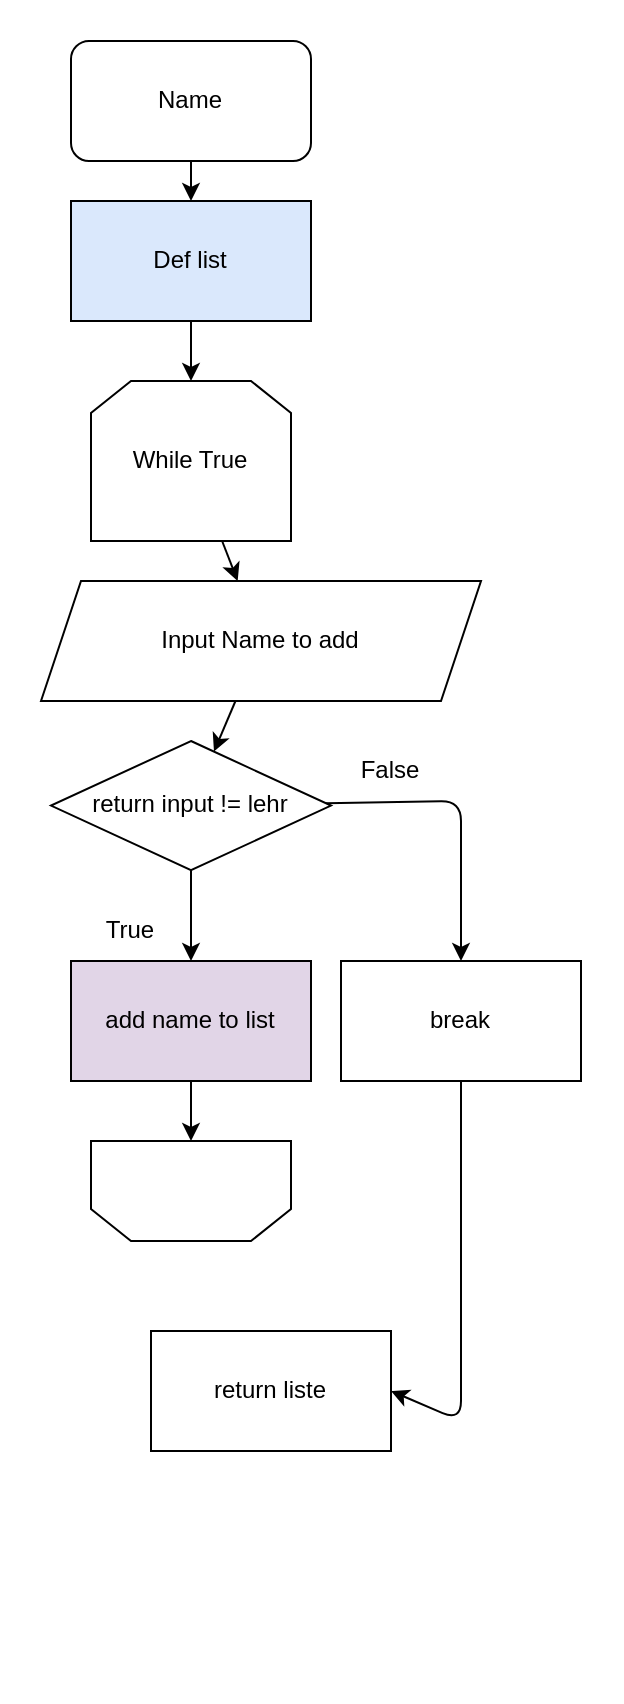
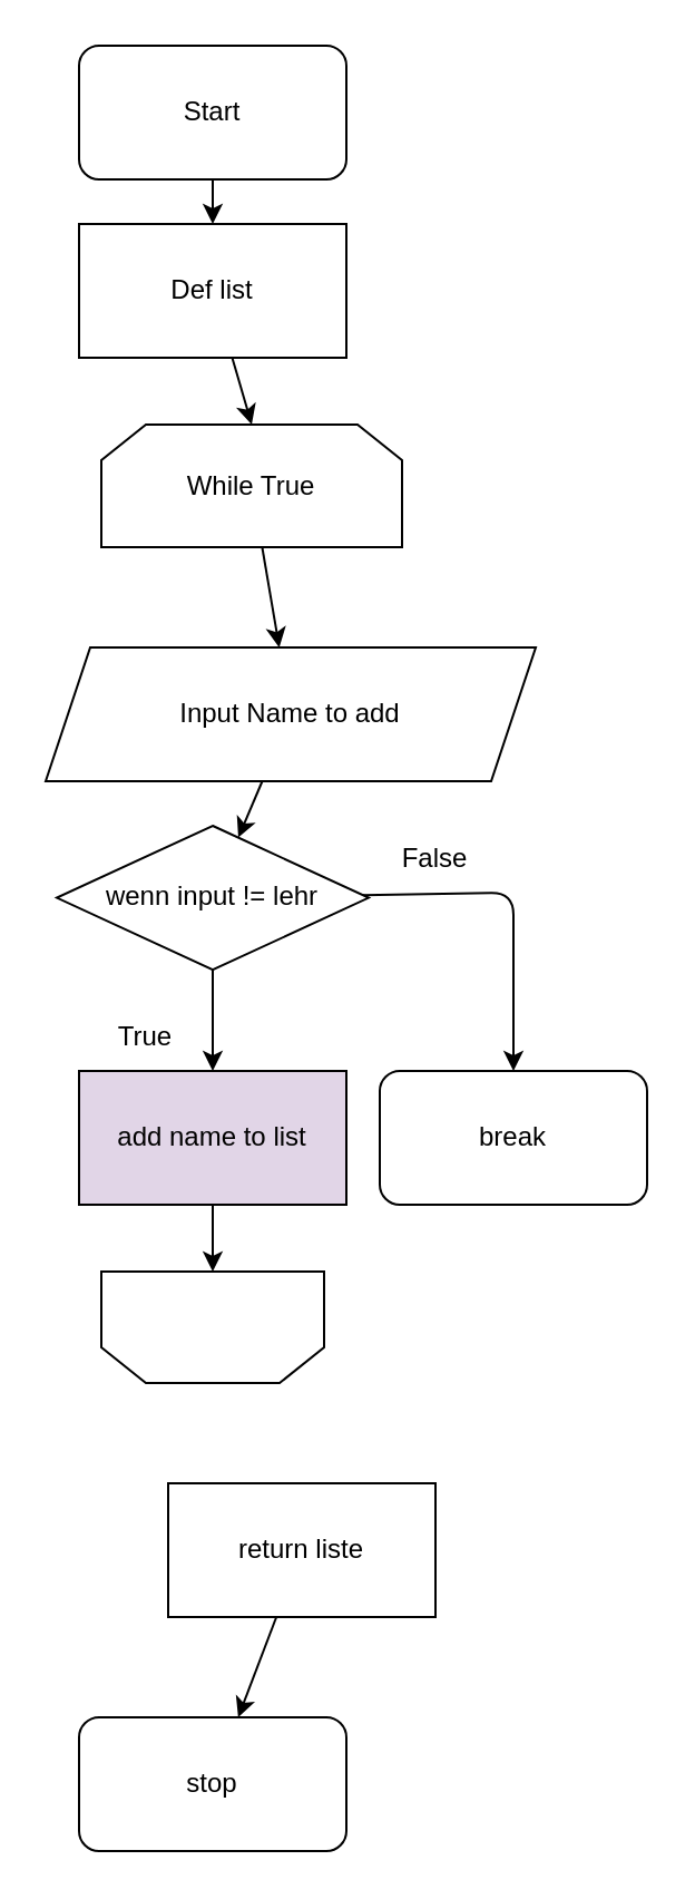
  <mxCell id="0" />
  <mxCell id="1" parent="0" />
  <mxCell id="2" style="edgeStyle=none;html=1;entryX=0.5;entryY=0;entryDx=0;entryDy=0;" edge="1" parent="1" source="3" target="11"><mxGeometry relative="1" as="geometry" /></mxCell>
- <mxCell id="3" value="Name" style="rounded=1;whiteSpace=wrap;html=1;" vertex="1" parent="1"><mxGeometry x="35" y="20" width="120" height="60" as="geometry" /></mxCell>
+ <mxCell id="3" value="Start" style="rounded=1;whiteSpace=wrap;html=1;" vertex="1" parent="1"><mxGeometry x="35" y="20" width="120" height="60" as="geometry" /></mxCell>
  <mxCell id="4" style="edgeStyle=none;html=1;" edge="1" parent="1" source="5" target="7"><mxGeometry relative="1" as="geometry" /></mxCell>
- <mxCell id="5" value="While True" style="shape=loopLimit;whiteSpace=wrap;html=1;" vertex="1" parent="1"><mxGeometry x="45" y="190" width="100" height="80" as="geometry" /></mxCell>
+ <mxCell id="5" value="While True" style="shape=loopLimit;whiteSpace=wrap;html=1;" vertex="1" parent="1"><mxGeometry x="45" y="190" width="135" height="55" as="geometry" /></mxCell>
  <mxCell id="6" style="edgeStyle=none;html=1;" edge="1" parent="1" source="7" target="14"><mxGeometry relative="1" as="geometry" /></mxCell>
  <mxCell id="7" value="Input Name to add" style="shape=parallelogram;perimeter=parallelogramPerimeter;whiteSpace=wrap;html=1;fixedSize=1;" vertex="1" parent="1"><mxGeometry x="20" y="290" width="220" height="60" as="geometry" /></mxCell>
  <mxCell id="8" value="" style="edgeStyle=none;html=1;" edge="1" parent="1" source="9" target="15"><mxGeometry relative="1" as="geometry" /></mxCell>
  <mxCell id="9" value="add name to list" style="rounded=0;whiteSpace=wrap;html=1;fillColor=#e1d5e7;" vertex="1" parent="1"><mxGeometry x="35" y="480" width="120" height="60" as="geometry" /></mxCell>
  <mxCell id="10" style="edgeStyle=none;html=1;entryX=0.5;entryY=0;entryDx=0;entryDy=0;" edge="1" parent="1" source="11" target="5"><mxGeometry relative="1" as="geometry" /></mxCell>
- <mxCell id="11" value="Def list" style="rounded=0;whiteSpace=wrap;html=1;fillColor=#dae8fc;" vertex="1" parent="1"><mxGeometry x="35" y="100" width="120" height="60" as="geometry" /></mxCell>
+ <mxCell id="11" value="Def list" style="rounded=0;whiteSpace=wrap;html=1;" vertex="1" parent="1"><mxGeometry x="35" y="100" width="120" height="60" as="geometry" /></mxCell>
  <mxCell id="12" value="" style="edgeStyle=none;html=1;" edge="1" parent="1" source="14" target="9"><mxGeometry relative="1" as="geometry" /></mxCell>
  <mxCell id="13" style="edgeStyle=none;html=1;entryX=0.5;entryY=0;entryDx=0;entryDy=0;" edge="1" parent="1" source="14" target="22"><mxGeometry relative="1" as="geometry"><Array as="points"><mxPoint x="230" y="400" /></Array></mxGeometry></mxCell>
- <mxCell id="14" value="return input != lehr" style="rhombus;whiteSpace=wrap;html=1;" vertex="1" parent="1"><mxGeometry x="25" y="370" width="140" height="64.62" as="geometry" /></mxCell>
+ <mxCell id="14" value="wenn input != lehr" style="rhombus;whiteSpace=wrap;html=1;" vertex="1" parent="1"><mxGeometry x="25" y="370" width="140" height="64.62" as="geometry" /></mxCell>
  <mxCell id="15" value="" style="shape=loopLimit;whiteSpace=wrap;html=1;rotation=-180;" vertex="1" parent="1"><mxGeometry x="45" y="570" width="100" height="50" as="geometry" /></mxCell>
+ <mxCell id="16" value="" style="edgeStyle=none;html=1;" edge="1" parent="1" source="17" target="18"><mxGeometry relative="1" as="geometry" /></mxCell>
  <mxCell id="17" value="return liste" style="rounded=0;whiteSpace=wrap;html=1;" vertex="1" parent="1"><mxGeometry x="75" y="665" width="120" height="60" as="geometry" /></mxCell>
+ <mxCell id="18" value="stop" style="rounded=1;whiteSpace=wrap;html=1;" vertex="1" parent="1"><mxGeometry x="35" y="770" width="120" height="60" as="geometry" /></mxCell>
  <mxCell id="19" value="False" style="text;html=1;strokeColor=none;fillColor=none;align=center;verticalAlign=middle;whiteSpace=wrap;rounded=0;" vertex="1" parent="1"><mxGeometry x="165" y="370" width="60" height="30" as="geometry" /></mxCell>
  <mxCell id="20" value="True" style="text;html=1;strokeColor=none;fillColor=none;align=center;verticalAlign=middle;whiteSpace=wrap;rounded=0;" vertex="1" parent="1"><mxGeometry x="35" y="450" width="60" height="30" as="geometry" /></mxCell>
- <mxCell id="21" style="edgeStyle=none;html=1;entryX=1;entryY=0.5;entryDx=0;entryDy=0;" edge="1" parent="1" source="22" target="17"><mxGeometry relative="1" as="geometry"><Array as="points"><mxPoint x="230" y="710" /></Array></mxGeometry></mxCell>
- <mxCell id="22" value="break" style="rounded=0;whiteSpace=wrap;html=1;" vertex="1" parent="1"><mxGeometry x="170" y="480" width="120" height="60" as="geometry" /></mxCell>
+ <mxCell id="22" value="break" style="whiteSpace=wrap;html=1;rounded=1;" vertex="1" parent="1"><mxGeometry x="170" y="480" width="120" height="60" as="geometry" /></mxCell>
